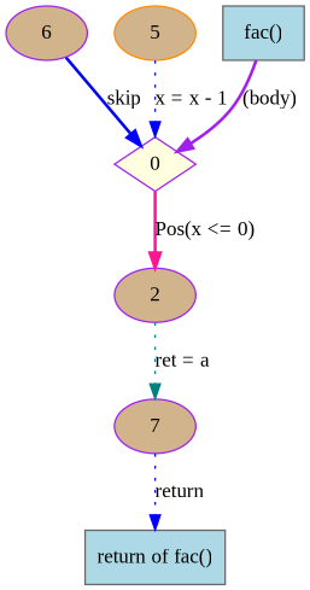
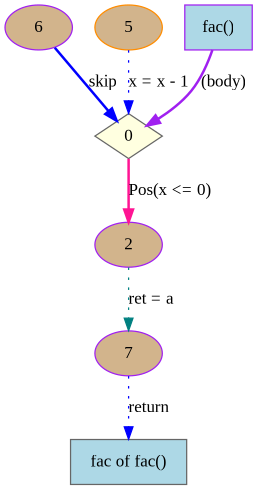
  digraph {
    fontname="Liberation Serif"
    node [color=purple fillcolor=tan fontname="Liberation Serif" style=filled]
    edge [color=blue fontname="Liberation Serif" style=dotted]
-   n1 [color=gray40 fillcolor=lightblue label="return of fac()" shape=box]
+   n1 [color=gray40 fillcolor=lightblue label="fac of fac()" shape=box]
    7
    2
-   0 [fillcolor=lightyellow shape=diamond]
+   0 [color=gray40 fillcolor=lightyellow shape=diamond]
    6
    5 [color=darkorange]
-   n7 [color=gray40 fillcolor=lightblue label="fac()" shape=box]
+   n7 [fillcolor=lightblue label="fac()" shape=box]
    7 -> n1 [label="return\n"]
    2 -> 7 [color=teal label="ret = a\n"]
    0 -> 2 [color=deeppink label="Pos(x &lt;= 0)\n" style=bold]
    6 -> 0 [label="skip\n" style=bold]
    5 -> 0 [label="x = x - 1\n"]
    n7 -> 0 [color=purple label="(body)\n" style=bold]
  }
